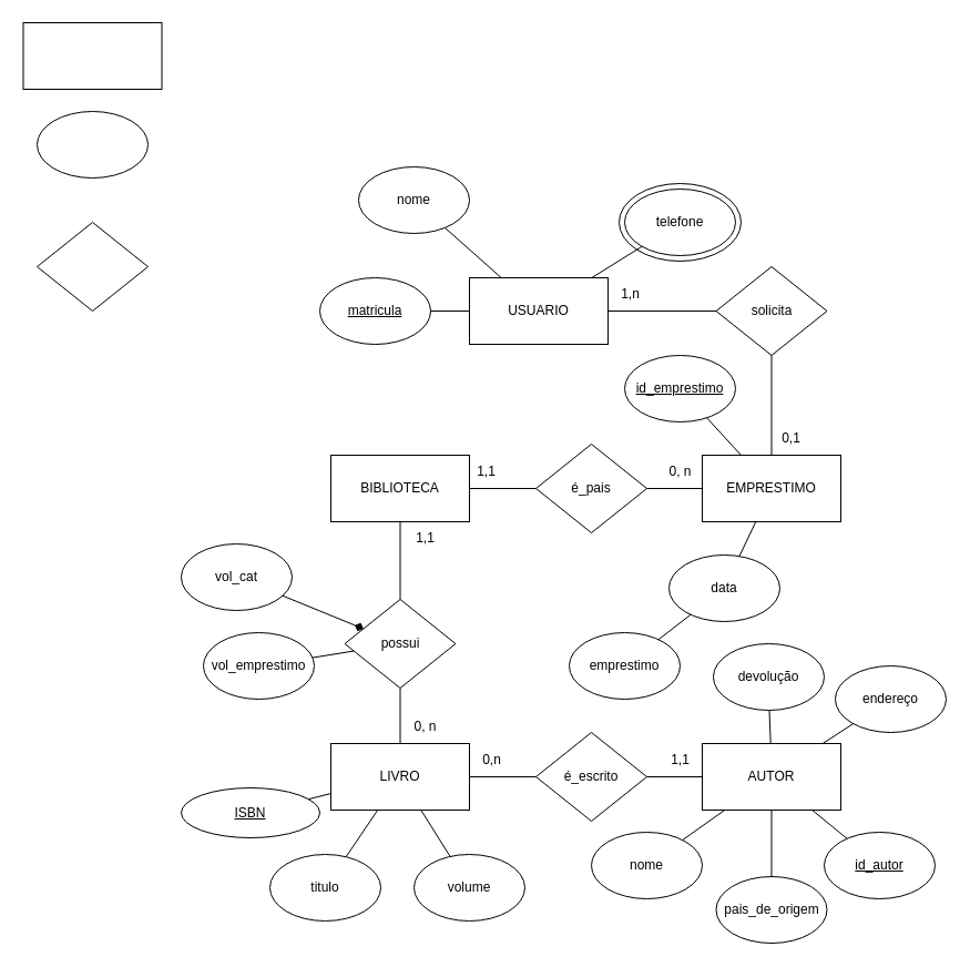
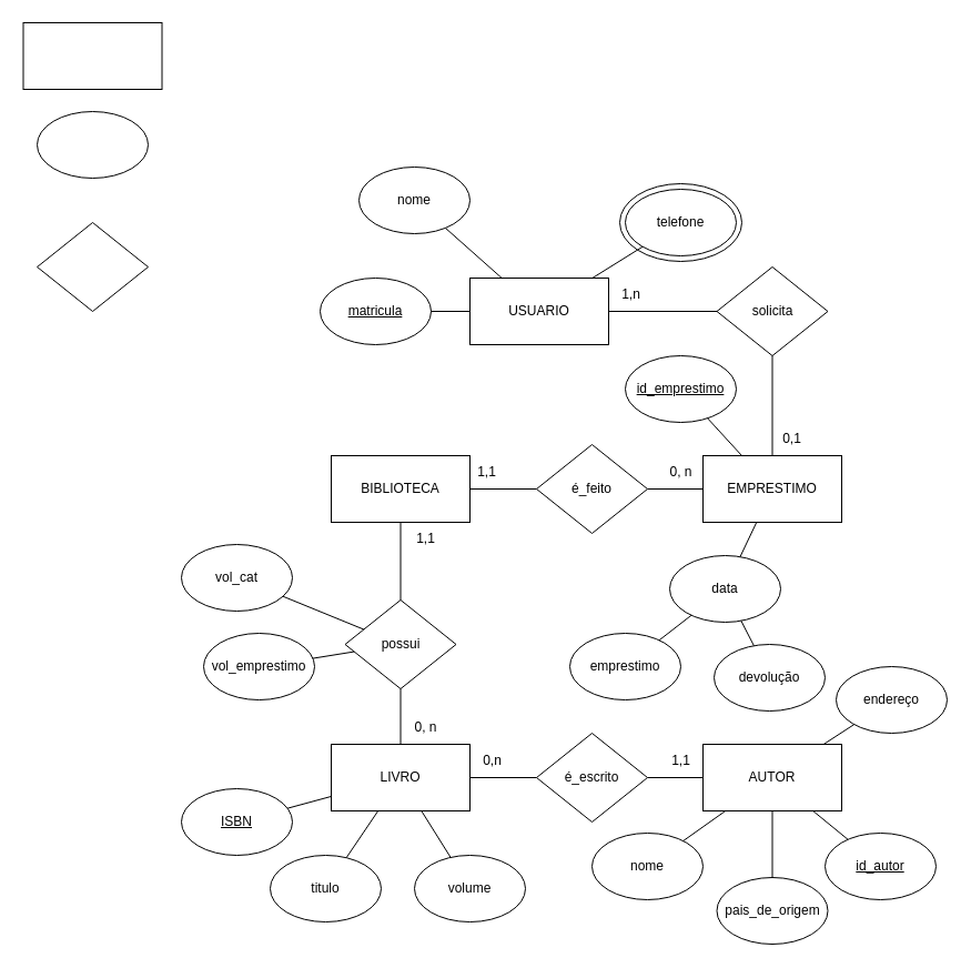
  <mxCell id="0" />
  <mxCell id="1" parent="0" />
  <mxCell id="2" value="telefone&lt;span style=&quot;color: rgba(0, 0, 0, 0); font-family: monospace; font-size: 0px; text-align: start;&quot;&gt;%3CmxGraphModel%3E%3Croot%3E%3CmxCell%20id%3D%220%22%2F%3E%3CmxCell%20id%3D%221%22%20parent%3D%220%22%2F%3E%3CmxCell%20id%3D%222%22%20value%3D%22endere%C3%A7p%22%20style%3D%22ellipse%3BwhiteSpace%3Dwrap%3Bhtml%3D1%3B%22%20vertex%3D%221%22%20parent%3D%221%22%3E%3CmxGeometry%20x%3D%22485%22%20y%3D%22130%22%20width%3D%22100%22%20height%3D%2260%22%20as%3D%22geometry%22%2F%3E%3C%2FmxCell%3E%3C%2Froot%3E%3C%2FmxGraphModel%3E&lt;/span&gt;" style="ellipse;whiteSpace=wrap;html=1;" vertex="1" parent="1"><mxGeometry x="558" y="165" width="110" height="70" as="geometry" /></mxCell>
  <mxCell id="3" value="" style="ellipse;whiteSpace=wrap;html=1;" vertex="1" parent="1"><mxGeometry x="33" y="100" width="100" height="60" as="geometry" /></mxCell>
  <mxCell id="4" value="" style="rounded=0;whiteSpace=wrap;html=1;" vertex="1" parent="1"><mxGeometry x="20.5" y="20" width="125" height="60" as="geometry" /></mxCell>
  <mxCell id="5" value="é_escrito" style="rhombus;whiteSpace=wrap;html=1;" vertex="1" parent="1"><mxGeometry x="483" y="660" width="100" height="80" as="geometry" /></mxCell>
  <mxCell id="6" value="BIBLIOTECA" style="rounded=0;whiteSpace=wrap;html=1;" vertex="1" parent="1"><mxGeometry x="298" y="410" width="125" height="60" as="geometry" /></mxCell>
  <mxCell id="7" value="LIVRO" style="rounded=0;whiteSpace=wrap;html=1;" vertex="1" parent="1"><mxGeometry x="298" y="670" width="125" height="60" as="geometry" /></mxCell>
  <mxCell id="8" value="AUTOR" style="rounded=0;whiteSpace=wrap;html=1;" vertex="1" parent="1"><mxGeometry x="633" y="670" width="125" height="60" as="geometry" /></mxCell>
  <mxCell id="9" value="USUARIO" style="rounded=0;whiteSpace=wrap;html=1;" vertex="1" parent="1"><mxGeometry x="423" y="250" width="125" height="60" as="geometry" /></mxCell>
  <mxCell id="10" value="EMPRESTIMO" style="rounded=0;whiteSpace=wrap;html=1;" vertex="1" parent="1"><mxGeometry x="633" y="410" width="125" height="60" as="geometry" /></mxCell>
  <mxCell id="11" value="possui" style="rhombus;whiteSpace=wrap;html=1;" vertex="1" parent="1"><mxGeometry x="310.5" y="540" width="100" height="80" as="geometry" /></mxCell>
  <mxCell id="12" value="" style="endArrow=none;html=1;" edge="1" parent="1" source="11" target="6"><mxGeometry width="50" height="50" relative="1" as="geometry"><mxPoint x="153" y="650" as="sourcePoint" /><mxPoint x="203" y="600" as="targetPoint" /></mxGeometry></mxCell>
  <mxCell id="13" value="" style="endArrow=none;html=1;" edge="1" parent="1" source="11" target="7"><mxGeometry width="50" height="50" relative="1" as="geometry"><mxPoint x="371" y="600" as="sourcePoint" /><mxPoint x="370.5" y="480" as="targetPoint" /></mxGeometry></mxCell>
  <mxCell id="14" value="vol_cat" style="ellipse;whiteSpace=wrap;html=1;" vertex="1" parent="1"><mxGeometry x="163" y="490" width="100" height="60" as="geometry" /></mxCell>
  <mxCell id="15" value="vol_emprestimo" style="ellipse;whiteSpace=wrap;html=1;" vertex="1" parent="1"><mxGeometry x="183" y="570" width="100" height="60" as="geometry" /></mxCell>
  <mxCell id="16" value="" style="endArrow=none;html=1;" edge="1" parent="1" source="15" target="11"><mxGeometry width="50" height="50" relative="1" as="geometry"><mxPoint x="370.5" y="630" as="sourcePoint" /><mxPoint x="370.5" y="680" as="targetPoint" /></mxGeometry></mxCell>
- <mxCell id="17" value="" style="endArrow=diamond;html=1;" edge="1" parent="1" source="14" target="11"><mxGeometry width="50" height="50" relative="1" as="geometry"><mxPoint x="449.053" y="615.692" as="sourcePoint" /><mxPoint x="406.007" y="601.594" as="targetPoint" /></mxGeometry></mxCell>
+ <mxCell id="17" value="" style="endArrow=none;html=1;" edge="1" parent="1" source="14" target="11"><mxGeometry width="50" height="50" relative="1" as="geometry"><mxPoint x="449.053" y="615.692" as="sourcePoint" /><mxPoint x="406.007" y="601.594" as="targetPoint" /></mxGeometry></mxCell>
  <mxCell id="18" value="" style="rhombus;whiteSpace=wrap;html=1;" vertex="1" parent="1"><mxGeometry x="33" y="200" width="100" height="80" as="geometry" /></mxCell>
  <mxCell id="19" value="" style="endArrow=none;html=1;" edge="1" parent="1" source="7" target="5"><mxGeometry width="50" height="50" relative="1" as="geometry"><mxPoint x="280.087" y="609.91" as="sourcePoint" /><mxPoint x="331.214" y="598.571" as="targetPoint" /></mxGeometry></mxCell>
  <mxCell id="20" value="" style="endArrow=none;html=1;" edge="1" parent="1" source="5" target="8"><mxGeometry width="50" height="50" relative="1" as="geometry"><mxPoint x="290.087" y="619.91" as="sourcePoint" /><mxPoint x="341.214" y="608.571" as="targetPoint" /></mxGeometry></mxCell>
- <mxCell id="21" value="é_pais" style="rhombus;whiteSpace=wrap;html=1;" vertex="1" parent="1"><mxGeometry x="483" y="400" width="100" height="80" as="geometry" /></mxCell>
+ <mxCell id="21" value="é_feito" style="rhombus;whiteSpace=wrap;html=1;" vertex="1" parent="1"><mxGeometry x="483" y="400" width="100" height="80" as="geometry" /></mxCell>
  <mxCell id="22" value="solicita" style="rhombus;whiteSpace=wrap;html=1;" vertex="1" parent="1"><mxGeometry x="645.5" y="240" width="100" height="80" as="geometry" /></mxCell>
  <mxCell id="23" value="" style="endArrow=none;html=1;" edge="1" parent="1" source="6" target="21"><mxGeometry width="50" height="50" relative="1" as="geometry"><mxPoint x="370.5" y="550" as="sourcePoint" /><mxPoint x="370.5" y="480" as="targetPoint" /></mxGeometry></mxCell>
  <mxCell id="24" value="" style="endArrow=none;html=1;" edge="1" parent="1" source="21" target="10"><mxGeometry width="50" height="50" relative="1" as="geometry"><mxPoint x="433" y="450" as="sourcePoint" /><mxPoint x="493" y="450" as="targetPoint" /></mxGeometry></mxCell>
  <mxCell id="25" value="" style="endArrow=none;html=1;" edge="1" parent="1" source="10" target="22"><mxGeometry width="50" height="50" relative="1" as="geometry"><mxPoint x="593" y="450" as="sourcePoint" /><mxPoint x="643" y="450" as="targetPoint" /></mxGeometry></mxCell>
  <mxCell id="26" value="" style="endArrow=none;html=1;" edge="1" parent="1" source="22" target="9"><mxGeometry width="50" height="50" relative="1" as="geometry"><mxPoint x="705.5" y="420" as="sourcePoint" /><mxPoint x="705.5" y="330" as="targetPoint" /></mxGeometry></mxCell>
  <mxCell id="27" value="&lt;u&gt;matricula&lt;/u&gt;" style="ellipse;whiteSpace=wrap;html=1;" vertex="1" parent="1"><mxGeometry x="288" y="250" width="100" height="60" as="geometry" /></mxCell>
  <mxCell id="28" value="nome" style="ellipse;whiteSpace=wrap;html=1;" vertex="1" parent="1"><mxGeometry x="323" y="150" width="100" height="60" as="geometry" /></mxCell>
  <mxCell id="29" value="telefone&lt;span style=&quot;color: rgba(0, 0, 0, 0); font-family: monospace; font-size: 0px; text-align: start;&quot;&gt;%3CmxGraphModel%3E%3Croot%3E%3CmxCell%20id%3D%220%22%2F%3E%3CmxCell%20id%3D%221%22%20parent%3D%220%22%2F%3E%3CmxCell%20id%3D%222%22%20value%3D%22endere%C3%A7p%22%20style%3D%22ellipse%3BwhiteSpace%3Dwrap%3Bhtml%3D1%3B%22%20vertex%3D%221%22%20parent%3D%221%22%3E%3CmxGeometry%20x%3D%22485%22%20y%3D%22130%22%20width%3D%22100%22%20height%3D%2260%22%20as%3D%22geometry%22%2F%3E%3C%2FmxCell%3E%3C%2Froot%3E%3C%2FmxGraphModel%3E&lt;/span&gt;" style="ellipse;whiteSpace=wrap;html=1;" vertex="1" parent="1"><mxGeometry x="563" y="170" width="100" height="60" as="geometry" /></mxCell>
  <mxCell id="30" value="" style="endArrow=none;html=1;" edge="1" parent="1" source="29" target="9"><mxGeometry width="50" height="50" relative="1" as="geometry"><mxPoint x="655.5" y="290" as="sourcePoint" /><mxPoint x="558" y="290" as="targetPoint" /></mxGeometry></mxCell>
  <mxCell id="31" value="" style="endArrow=none;html=1;" edge="1" parent="1" source="9" target="28"><mxGeometry width="50" height="50" relative="1" as="geometry"><mxPoint x="665.5" y="300" as="sourcePoint" /><mxPoint x="568" y="300" as="targetPoint" /></mxGeometry></mxCell>
  <mxCell id="32" value="" style="endArrow=none;html=1;" edge="1" parent="1" source="9" target="27"><mxGeometry width="50" height="50" relative="1" as="geometry"><mxPoint x="675.5" y="310" as="sourcePoint" /><mxPoint x="578" y="310" as="targetPoint" /></mxGeometry></mxCell>
  <mxCell id="33" value="&lt;u&gt;id_emprestimo&lt;/u&gt;" style="ellipse;whiteSpace=wrap;html=1;" vertex="1" parent="1"><mxGeometry x="563" y="320" width="100" height="60" as="geometry" /></mxCell>
  <mxCell id="34" value="data" style="ellipse;whiteSpace=wrap;html=1;" vertex="1" parent="1"><mxGeometry x="603" y="500" width="100" height="60" as="geometry" /></mxCell>
  <mxCell id="35" value="emprestimo" style="ellipse;whiteSpace=wrap;html=1;" vertex="1" parent="1"><mxGeometry x="513" y="570" width="100" height="60" as="geometry" /></mxCell>
  <mxCell id="36" value="devolução" style="ellipse;whiteSpace=wrap;html=1;" vertex="1" parent="1"><mxGeometry x="643" y="580" width="100" height="60" as="geometry" /></mxCell>
  <mxCell id="37" value="" style="endArrow=none;html=1;" edge="1" parent="1" source="10" target="34"><mxGeometry width="50" height="50" relative="1" as="geometry"><mxPoint x="705.5" y="420" as="sourcePoint" /><mxPoint x="705.5" y="330" as="targetPoint" /></mxGeometry></mxCell>
- <mxCell id="38" value="" style="endArrow=none;html=1;" edge="1" parent="1" source="36" target="8"><mxGeometry width="50" height="50" relative="1" as="geometry"><mxPoint x="715.5" y="430" as="sourcePoint" /><mxPoint x="715.5" y="340" as="targetPoint" /></mxGeometry></mxCell>
+ <mxCell id="38" value="" style="endArrow=none;html=1;" edge="1" parent="1" source="36" target="34"><mxGeometry width="50" height="50" relative="1" as="geometry"><mxPoint x="715.5" y="430" as="sourcePoint" /><mxPoint x="715.5" y="340" as="targetPoint" /></mxGeometry></mxCell>
  <mxCell id="39" value="" style="endArrow=none;html=1;" edge="1" parent="1" source="34" target="35"><mxGeometry width="50" height="50" relative="1" as="geometry"><mxPoint x="725.5" y="440" as="sourcePoint" /><mxPoint x="725.5" y="350" as="targetPoint" /></mxGeometry></mxCell>
  <mxCell id="40" value="" style="endArrow=none;html=1;" edge="1" parent="1" source="33" target="10"><mxGeometry width="50" height="50" relative="1" as="geometry"><mxPoint x="785.5" y="430" as="sourcePoint" /><mxPoint x="785.5" y="340" as="targetPoint" /></mxGeometry></mxCell>
  <mxCell id="41" value="&lt;u&gt;id_autor&lt;/u&gt;" style="ellipse;whiteSpace=wrap;html=1;" vertex="1" parent="1"><mxGeometry x="743" y="750" width="100" height="60" as="geometry" /></mxCell>
  <mxCell id="42" value="nome" style="ellipse;whiteSpace=wrap;html=1;" vertex="1" parent="1"><mxGeometry x="533" y="750" width="100" height="60" as="geometry" /></mxCell>
  <mxCell id="43" value="endereço" style="ellipse;whiteSpace=wrap;html=1;" vertex="1" parent="1"><mxGeometry x="753" y="600" width="100" height="60" as="geometry" /></mxCell>
  <mxCell id="44" value="pais_de_origem" style="ellipse;whiteSpace=wrap;html=1;" vertex="1" parent="1"><mxGeometry x="645.5" y="790" width="100" height="60" as="geometry" /></mxCell>
  <mxCell id="45" value="" style="endArrow=none;html=1;" edge="1" parent="1" source="8" target="44"><mxGeometry width="50" height="50" relative="1" as="geometry"><mxPoint x="547" y="920" as="sourcePoint" /><mxPoint x="547" y="830" as="targetPoint" /></mxGeometry></mxCell>
  <mxCell id="46" value="" style="endArrow=none;html=1;" edge="1" parent="1" source="8" target="42"><mxGeometry width="50" height="50" relative="1" as="geometry"><mxPoint x="557" y="930" as="sourcePoint" /><mxPoint x="557" y="840" as="targetPoint" /></mxGeometry></mxCell>
  <mxCell id="47" value="" style="endArrow=none;html=1;" edge="1" parent="1" source="8" target="41"><mxGeometry width="50" height="50" relative="1" as="geometry"><mxPoint x="567" y="940" as="sourcePoint" /><mxPoint x="567" y="850" as="targetPoint" /></mxGeometry></mxCell>
  <mxCell id="48" value="" style="endArrow=none;html=1;" edge="1" parent="1" source="8" target="43"><mxGeometry width="50" height="50" relative="1" as="geometry"><mxPoint x="577" y="950" as="sourcePoint" /><mxPoint x="577" y="860" as="targetPoint" /></mxGeometry></mxCell>
- <mxCell id="49" value="&lt;u&gt;ISBN&lt;/u&gt;" style="ellipse;whiteSpace=wrap;html=1;" vertex="1" parent="1"><mxGeometry x="163" y="710" width="125" height="45" as="geometry" /></mxCell>
+ <mxCell id="49" value="&lt;u&gt;ISBN&lt;/u&gt;" style="ellipse;whiteSpace=wrap;html=1;" vertex="1" parent="1"><mxGeometry x="163" y="710" width="100" height="60" as="geometry" /></mxCell>
  <mxCell id="50" value="titulo" style="ellipse;whiteSpace=wrap;html=1;" vertex="1" parent="1"><mxGeometry x="243" y="770" width="100" height="60" as="geometry" /></mxCell>
  <mxCell id="51" value="volume" style="ellipse;whiteSpace=wrap;html=1;" vertex="1" parent="1"><mxGeometry x="373" y="770" width="100" height="60" as="geometry" /></mxCell>
  <mxCell id="52" value="" style="endArrow=none;html=1;" edge="1" parent="1" source="49" target="7"><mxGeometry width="50" height="50" relative="1" as="geometry"><mxPoint x="370.5" y="630" as="sourcePoint" /><mxPoint x="370.5" y="680" as="targetPoint" /></mxGeometry></mxCell>
  <mxCell id="53" value="" style="endArrow=none;html=1;" edge="1" parent="1" source="7" target="50"><mxGeometry width="50" height="50" relative="1" as="geometry"><mxPoint x="343" y="720" as="sourcePoint" /><mxPoint x="380.5" y="690" as="targetPoint" /></mxGeometry></mxCell>
  <mxCell id="54" value="" style="endArrow=none;html=1;" edge="1" parent="1" source="7" target="51"><mxGeometry width="50" height="50" relative="1" as="geometry"><mxPoint x="390.5" y="650" as="sourcePoint" /><mxPoint x="390.5" y="700" as="targetPoint" /></mxGeometry></mxCell>
  <mxCell id="55" value="0,1" style="text;html=1;align=center;verticalAlign=middle;resizable=0;points=[];autosize=1;strokeColor=none;fillColor=none;" vertex="1" parent="1"><mxGeometry x="693" y="380" width="40" height="30" as="geometry" /></mxCell>
  <mxCell id="56" value="1,n" style="text;html=1;align=center;verticalAlign=middle;resizable=0;points=[];autosize=1;strokeColor=none;fillColor=none;" vertex="1" parent="1"><mxGeometry x="548" y="250" width="40" height="30" as="geometry" /></mxCell>
  <mxCell id="57" value="1,1" style="text;html=1;align=center;verticalAlign=middle;resizable=0;points=[];autosize=1;strokeColor=none;fillColor=none;" vertex="1" parent="1"><mxGeometry x="418" y="410" width="40" height="30" as="geometry" /></mxCell>
  <mxCell id="58" value="0, n" style="text;html=1;align=center;verticalAlign=middle;resizable=0;points=[];autosize=1;strokeColor=none;fillColor=none;" vertex="1" parent="1"><mxGeometry x="593" y="410" width="40" height="30" as="geometry" /></mxCell>
  <mxCell id="59" value="0, n" style="text;html=1;align=center;verticalAlign=middle;resizable=0;points=[];autosize=1;strokeColor=none;fillColor=none;" vertex="1" parent="1"><mxGeometry x="363" y="640" width="40" height="30" as="geometry" /></mxCell>
  <mxCell id="60" value="1,1" style="text;html=1;align=center;verticalAlign=middle;resizable=0;points=[];autosize=1;strokeColor=none;fillColor=none;" vertex="1" parent="1"><mxGeometry x="363" y="470" width="40" height="30" as="geometry" /></mxCell>
  <mxCell id="61" value="1,1" style="text;html=1;align=center;verticalAlign=middle;resizable=0;points=[];autosize=1;strokeColor=none;fillColor=none;" vertex="1" parent="1"><mxGeometry x="593" y="670" width="40" height="30" as="geometry" /></mxCell>
  <mxCell id="62" value="0,n" style="text;html=1;align=center;verticalAlign=middle;resizable=0;points=[];autosize=1;strokeColor=none;fillColor=none;" vertex="1" parent="1"><mxGeometry x="423" y="670" width="40" height="30" as="geometry" /></mxCell>
